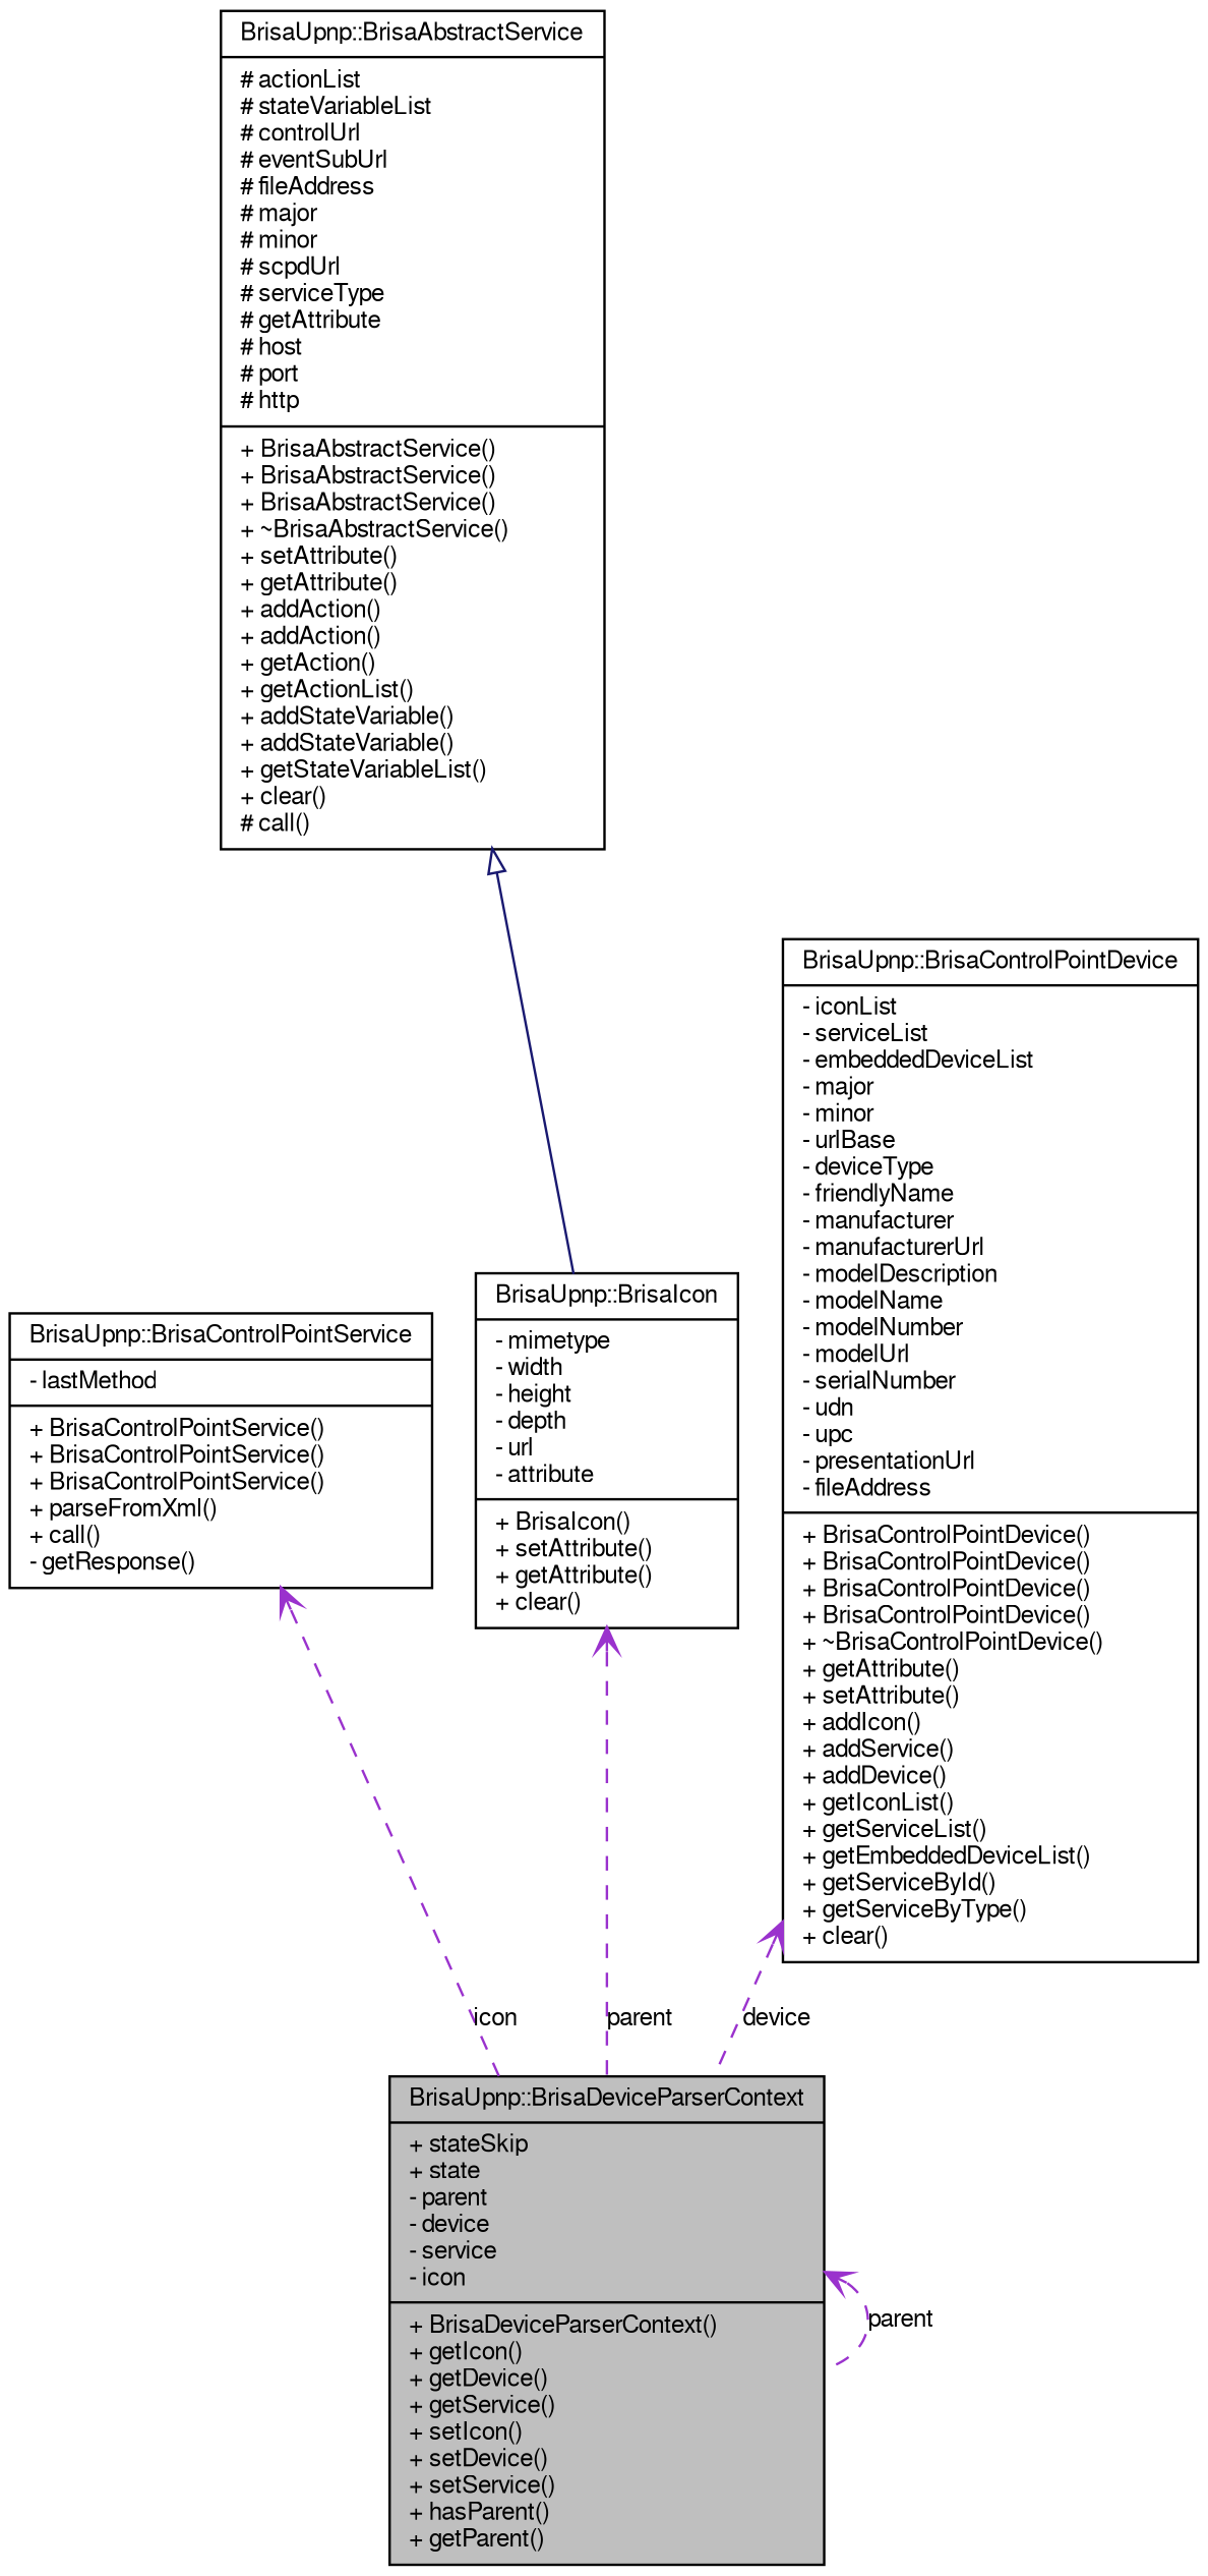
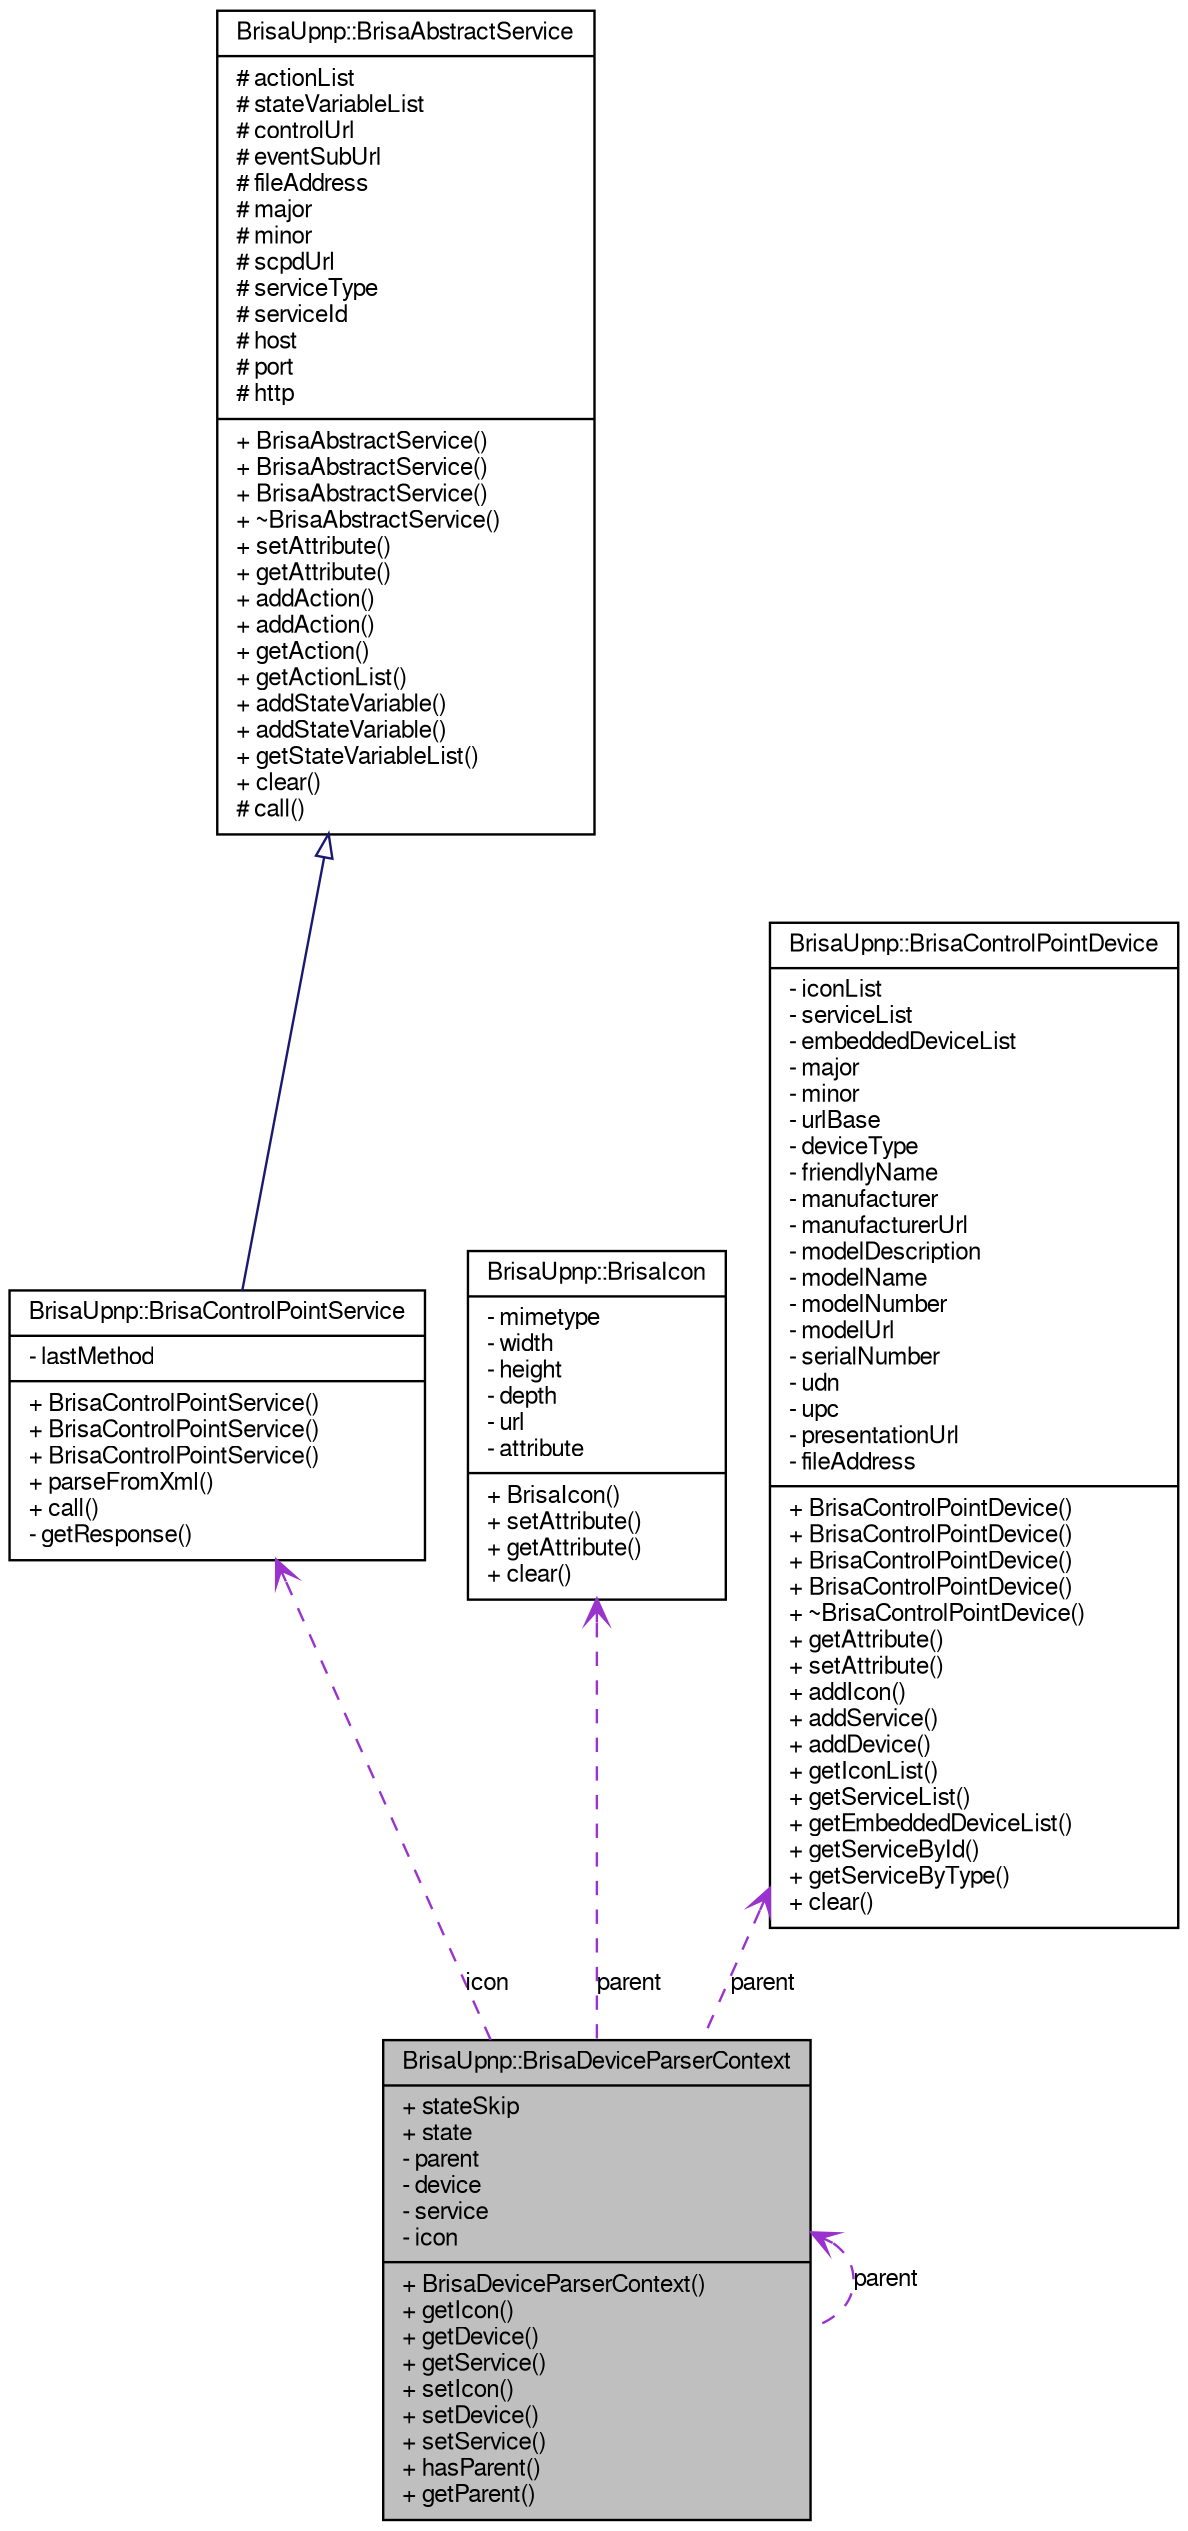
  digraph {
    node [color=black fontname=FreeSans fontsize=10 shape=record]
    edge [arrowtail=open color=darkorchid3 dir=back fontname=FreeSans fontsize=10 labelfontname=FreeSans labelfontsize=10 style=dashed]
    n1 [fillcolor=grey75 fontcolor=black height=0.2 label="{BrisaUpnp::BrisaDeviceParserContext\n|+ stateSkip\l+ state\l- parent\l- device\l- service\l- icon\l|+ BrisaDeviceParserContext()\l+ getIcon()\l+ getDevice()\l+ getService()\l+ setIcon()\l+ setDevice()\l+ setService()\l+ hasParent()\l+ getParent()\l}" style=filled width=0.4]
    n2 [height=0.2 label="{BrisaUpnp::BrisaControlPointService\n|- lastMethod\l|+ BrisaControlPointService()\l+ BrisaControlPointService()\l+ BrisaControlPointService()\l+ parseFromXml()\l+ call()\l- getResponse()\l}" width=0.4]
-   n3 [height=0.2 label="{BrisaUpnp::BrisaAbstractService\n|# actionList\l# stateVariableList\l# controlUrl\l# eventSubUrl\l# fileAddress\l# major\l# minor\l# scpdUrl\l# serviceType\l# getAttribute\l# host\l# port\l# http\l|+ BrisaAbstractService()\l+ BrisaAbstractService()\l+ BrisaAbstractService()\l+ ~BrisaAbstractService()\l+ setAttribute()\l+ getAttribute()\l+ addAction()\l+ addAction()\l+ getAction()\l+ getActionList()\l+ addStateVariable()\l+ addStateVariable()\l+ getStateVariableList()\l+ clear()\l# call()\l}" width=0.4]
+   n3 [height=0.2 label="{BrisaUpnp::BrisaAbstractService\n|# actionList\l# stateVariableList\l# controlUrl\l# eventSubUrl\l# fileAddress\l# major\l# minor\l# scpdUrl\l# serviceType\l# serviceId\l# host\l# port\l# http\l|+ BrisaAbstractService()\l+ BrisaAbstractService()\l+ BrisaAbstractService()\l+ ~BrisaAbstractService()\l+ setAttribute()\l+ getAttribute()\l+ addAction()\l+ addAction()\l+ getAction()\l+ getActionList()\l+ addStateVariable()\l+ addStateVariable()\l+ getStateVariableList()\l+ clear()\l# call()\l}" width=0.4]
    n4 [height=0.2 label="{BrisaUpnp::BrisaIcon\n|- mimetype\l- width\l- height\l- depth\l- url\l- attribute\l|+ BrisaIcon()\l+ setAttribute()\l+ getAttribute()\l+ clear()\l}" width=0.4]
    n5 [height=0.2 label="{BrisaUpnp::BrisaControlPointDevice\n|- iconList\l- serviceList\l- embeddedDeviceList\l- major\l- minor\l- urlBase\l- deviceType\l- friendlyName\l- manufacturer\l- manufacturerUrl\l- modelDescription\l- modelName\l- modelNumber\l- modelUrl\l- serialNumber\l- udn\l- upc\l- presentationUrl\l- fileAddress\l|+ BrisaControlPointDevice()\l+ BrisaControlPointDevice()\l+ BrisaControlPointDevice()\l+ BrisaControlPointDevice()\l+ ~BrisaControlPointDevice()\l+ getAttribute()\l+ setAttribute()\l+ addIcon()\l+ addService()\l+ addDevice()\l+ getIconList()\l+ getServiceList()\l+ getEmbeddedDeviceList()\l+ getServiceById()\l+ getServiceByType()\l+ clear()\l}" width=0.4]
    n1 -> n1 [label=parent]
    n2 -> n1 [label=icon]
-   n3 -> n4 [arrowtail=empty color=midnightblue style=solid]
+   n3 -> n2 [arrowtail=empty color=midnightblue style=solid]
    n4 -> n1 [label=parent]
-   n5 -> n1 [label=device]
+   n5 -> n1 [label=parent]
  }
